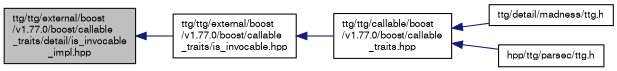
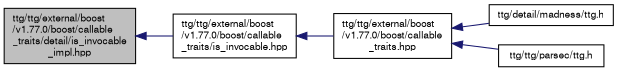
  digraph {
    rankdir=LR
    node [color=black fillcolor=white fontname=FreeSans fontsize=10 shape=record style=filled]
    edge [color=midnightblue dir=back fontname=FreeSans fontsize=10 labelfontname=FreeSans labelfontsize=10 style=solid]
    n1 [fillcolor=grey75 fontcolor=black height=0.2 label="ttg/ttg/external/boost\l/v1.77.0/boost/callable\l_traits/detail/is_invocable\l_impl.hpp" width=0.4]
    n2 [height=0.2 label="ttg/ttg/external/boost\l/v1.77.0/boost/callable\l_traits/is_invocable.hpp" width=0.4]
-   n3 [height=0.2 label="ttg/ttg/callable/boost\l/v1.77.0/boost/callable\l_traits.hpp" width=0.4]
+   n3 [height=0.2 label="ttg/ttg/external/boost\l/v1.77.0/boost/callable\l_traits.hpp" width=0.4]
    n4 [height=0.2 label="ttg/detail/madness/ttg.h" width=0.4]
-   n5 [height=0.2 label="hpp/ttg/parsec/ttg.h" width=0.4]
+   n5 [height=0.2 label="ttg/ttg/parsec/ttg.h" width=0.4]
    n1 -> n2
    n2 -> n3
    n3 -> n4
    n3 -> n5
  }
